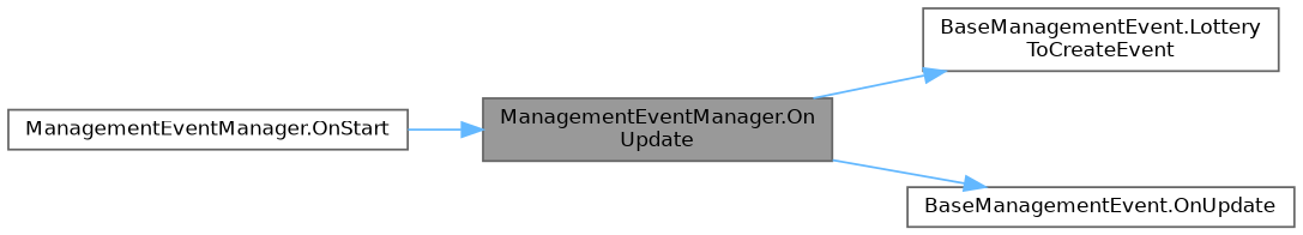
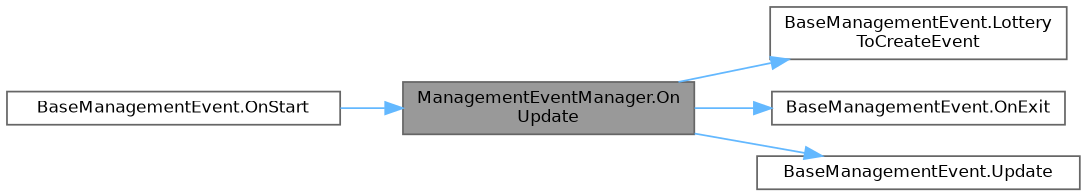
  digraph {
    rankdir=LR
    node [color=grey40 fillcolor=white fontname=Helvetica fontsize=10 shape=box style=filled]
    edge [color=steelblue1 fontname=Helvetica fontsize=10 labelfontname=Helvetica labelfontsize=10 style=solid]
    n1 [color=gray40 fillcolor=grey60 fontcolor=black height=0.2 label="ManagementEventManager.On\lUpdate" width=0.4]
    n2 [height=0.2 label="BaseManagementEvent.Lottery\lToCreateEvent" width=0.4]
-   n4 [height=0.2 label="BaseManagementEvent.OnUpdate" width=0.4]
-   n5 [height=0.2 label="ManagementEventManager.OnStart" width=0.4]
+   n3 [height=0.2 label="BaseManagementEvent.OnExit" width=0.4]
+   n4 [height=0.2 label="BaseManagementEvent.Update" width=0.4]
+   n5 [height=0.2 label="BaseManagementEvent.OnStart" width=0.4]
    n1 -> n2
+   n1 -> n3
    n1 -> n4
    n5 -> n1
  }
